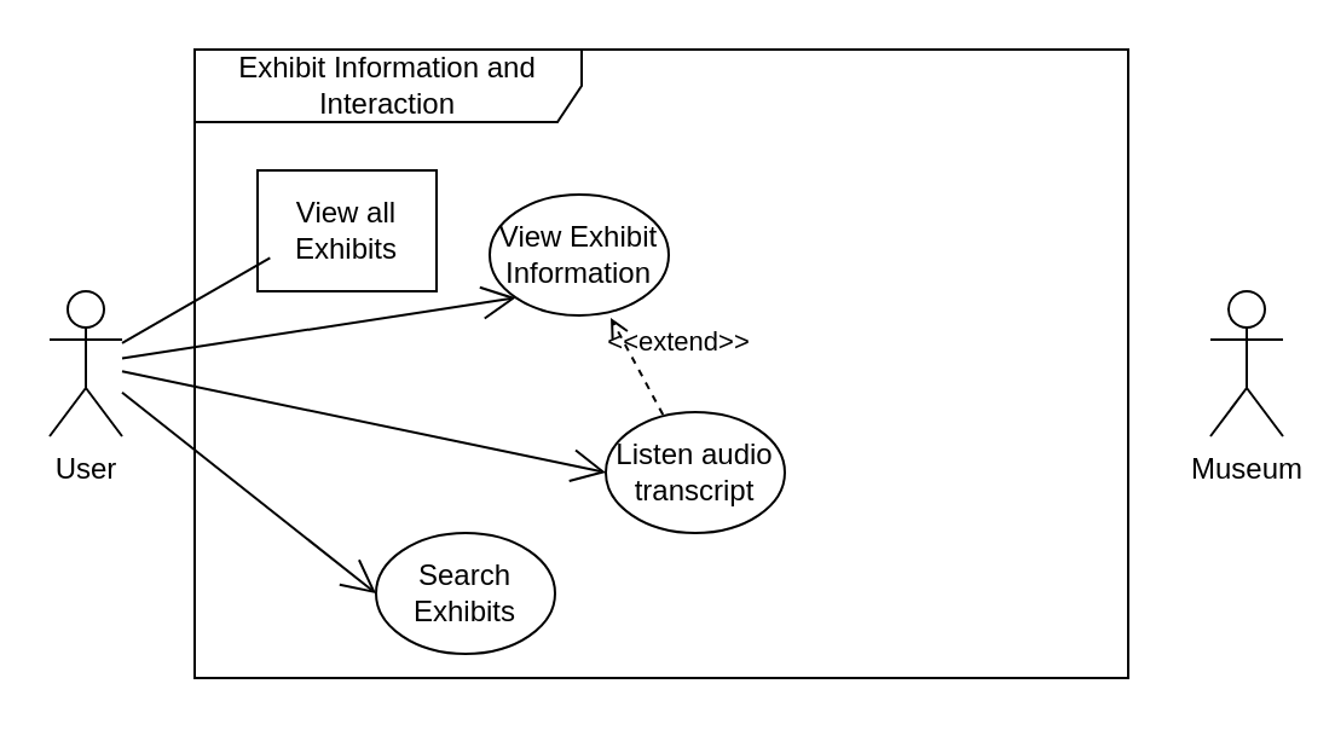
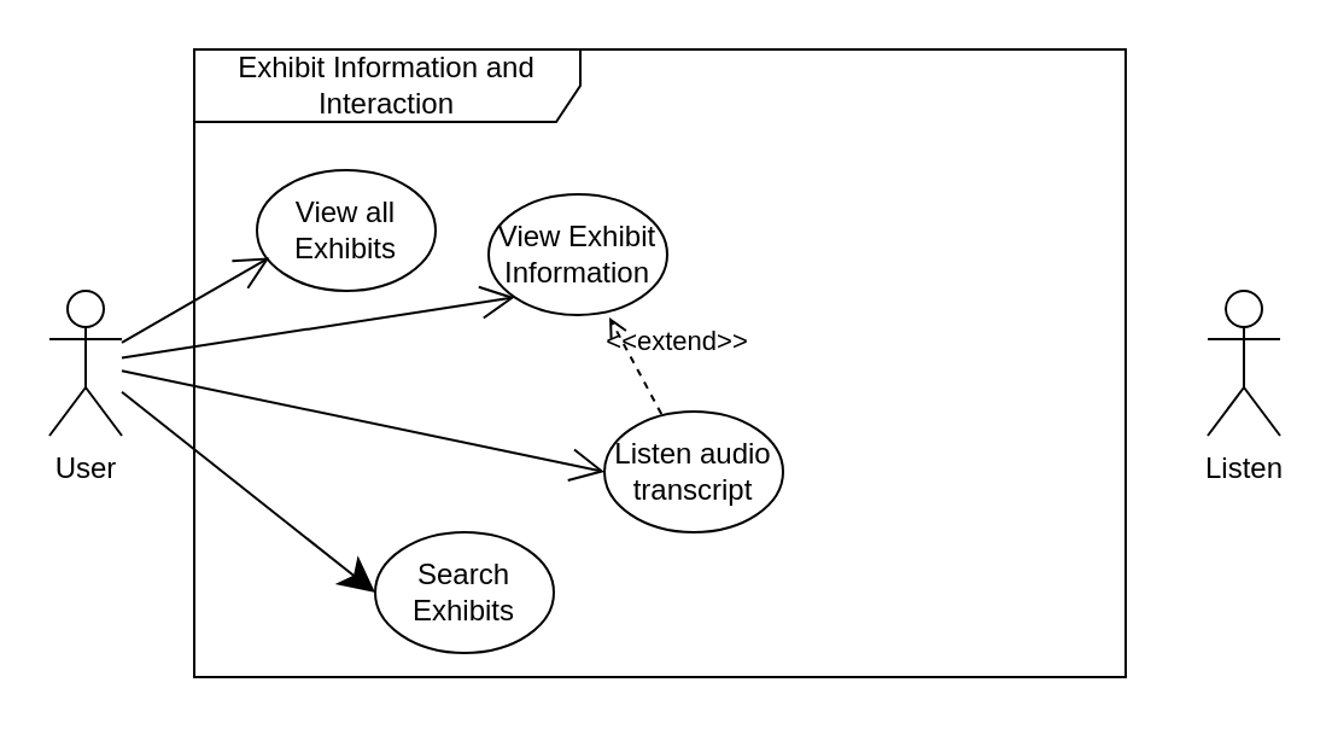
  <mxCell id="0" />
  <mxCell id="1" parent="0" />
  <mxCell id="2" value="Exhibit Information and Interaction" style="shape=umlFrame;whiteSpace=wrap;html=1;pointerEvents=0;recursiveResize=0;container=1;collapsible=0;width=160;" parent="1" vertex="1"><mxGeometry x="80" y="20" width="386" height="260" as="geometry" /></mxCell>
  <mxCell id="3" value="View Exhibit Information" style="ellipse;whiteSpace=wrap;html=1;" parent="2" vertex="1"><mxGeometry x="122" y="60" width="74" height="50" as="geometry" /></mxCell>
  <mxCell id="4" value="Listen audio transcript" style="ellipse;whiteSpace=wrap;html=1;" parent="2" vertex="1"><mxGeometry x="170" y="150" width="74" height="50" as="geometry" /></mxCell>
- <mxCell id="5" value="View all Exhibits" style="whiteSpace=wrap;html=1;rounded=0;" parent="2" vertex="1"><mxGeometry x="26" y="50" width="74" height="50" as="geometry" /></mxCell>
+ <mxCell id="5" value="View all Exhibits" style="ellipse;whiteSpace=wrap;html=1;" parent="2" vertex="1"><mxGeometry x="26" y="50" width="74" height="50" as="geometry" /></mxCell>
  <mxCell id="6" value="Search Exhibits" style="ellipse;whiteSpace=wrap;html=1;" parent="2" vertex="1"><mxGeometry x="75" y="200" width="74" height="50" as="geometry" /></mxCell>
  <mxCell id="7" value="&amp;lt;&amp;lt;extend&amp;gt;&amp;gt;" style="html=1;verticalAlign=bottom;labelBackgroundColor=none;endArrow=open;endFill=0;dashed=1;rounded=0;exitX=0.319;exitY=0.02;exitDx=0;exitDy=0;exitPerimeter=0;entryX=0.676;entryY=1.02;entryDx=0;entryDy=0;entryPerimeter=0;" parent="2" source="4" target="3" edge="1"><mxGeometry x="-0.32" y="-16" width="160" relative="1" as="geometry"><mxPoint x="206" y="140" as="sourcePoint" /><mxPoint x="366" y="140" as="targetPoint" /><mxPoint x="-1" as="offset" /></mxGeometry></mxCell>
  <mxCell id="8" value="User" style="shape=umlActor;verticalLabelPosition=bottom;verticalAlign=top;html=1;" parent="1" vertex="1"><mxGeometry x="20" y="120" width="30" height="60" as="geometry" /></mxCell>
- <mxCell id="9" value="" style="endArrow=none;endFill=1;endSize=12;html=1;rounded=0;entryX=0.07;entryY=0.724;entryDx=0;entryDy=0;entryPerimeter=0;" parent="1" source="8" target="5" edge="1"><mxGeometry width="160" relative="1" as="geometry"><mxPoint x="280" y="200" as="sourcePoint" /><mxPoint x="440" y="200" as="targetPoint" /></mxGeometry></mxCell>
+ <mxCell id="9" value="" style="endArrow=open;endFill=1;endSize=12;html=1;rounded=0;entryX=0.07;entryY=0.724;entryDx=0;entryDy=0;entryPerimeter=0;" parent="1" source="8" target="5" edge="1"><mxGeometry width="160" relative="1" as="geometry"><mxPoint x="280" y="200" as="sourcePoint" /><mxPoint x="440" y="200" as="targetPoint" /></mxGeometry></mxCell>
  <mxCell id="10" value="" style="endArrow=open;endFill=1;endSize=12;html=1;rounded=0;entryX=0;entryY=1;entryDx=0;entryDy=0;" parent="1" source="8" target="3" edge="1"><mxGeometry width="160" relative="1" as="geometry"><mxPoint x="42" y="164.5" as="sourcePoint" /><mxPoint x="202" y="164.5" as="targetPoint" /></mxGeometry></mxCell>
- <mxCell id="11" value="" style="endArrow=open;endFill=1;endSize=12;html=1;rounded=0;entryX=0;entryY=0.5;entryDx=0;entryDy=0;" parent="1" source="8" target="6" edge="1"><mxGeometry width="160" relative="1" as="geometry"><mxPoint x="60" y="158" as="sourcePoint" /><mxPoint x="223" y="133" as="targetPoint" /></mxGeometry></mxCell>
+ <mxCell id="11" value="" style="endArrow=classic;endFill=1;endSize=12;html=1;rounded=0;entryX=0;entryY=0.5;entryDx=0;entryDy=0;" parent="1" source="8" target="6" edge="1"><mxGeometry width="160" relative="1" as="geometry"><mxPoint x="60" y="158" as="sourcePoint" /><mxPoint x="223" y="133" as="targetPoint" /></mxGeometry></mxCell>
  <mxCell id="12" value="" style="endArrow=open;endFill=1;endSize=12;html=1;rounded=0;entryX=0;entryY=0.5;entryDx=0;entryDy=0;" parent="1" source="8" target="4" edge="1"><mxGeometry width="160" relative="1" as="geometry"><mxPoint x="70" y="168" as="sourcePoint" /><mxPoint x="233" y="143" as="targetPoint" /></mxGeometry></mxCell>
- <mxCell id="13" value="Museum" style="shape=umlActor;verticalLabelPosition=bottom;verticalAlign=top;html=1;outlineConnect=0;" parent="1" vertex="1"><mxGeometry x="500" y="120" width="30" height="60" as="geometry" /></mxCell>
+ <mxCell id="13" value="Listen" style="shape=umlActor;verticalLabelPosition=bottom;verticalAlign=top;html=1;outlineConnect=0;" parent="1" vertex="1"><mxGeometry x="500" y="120" width="30" height="60" as="geometry" /></mxCell>
